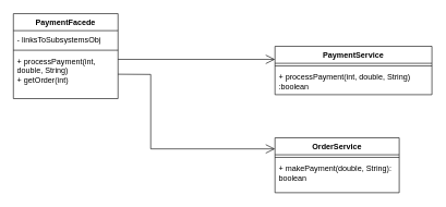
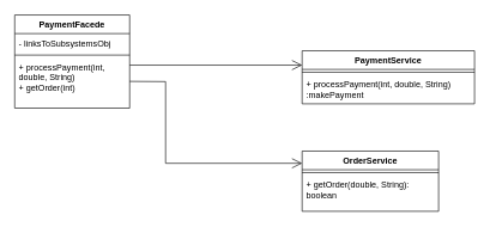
  <mxCell id="0" />
  <mxCell id="1" parent="0" />
  <mxCell id="2" value="PaymentFacede" style="swimlane;fontStyle=1;align=center;verticalAlign=top;childLayout=stackLayout;horizontal=1;startSize=26;horizontalStack=0;resizeParent=1;resizeParentMax=0;resizeLast=0;collapsible=1;marginBottom=0;whiteSpace=wrap;html=1;" parent="1" vertex="1"><mxGeometry x="20" y="20" width="160" height="130" as="geometry" /></mxCell>
  <mxCell id="3" value="- linksToSubsystemsObj" style="text;strokeColor=none;fillColor=none;align=left;verticalAlign=top;spacingLeft=4;spacingRight=4;overflow=hidden;rotatable=0;points=[[0,0.5],[1,0.5]];portConstraint=eastwest;whiteSpace=wrap;html=1;" parent="2" vertex="1"><mxGeometry y="26" width="160" height="26" as="geometry" /></mxCell>
  <mxCell id="4" value="" style="line;strokeWidth=1;fillColor=none;align=left;verticalAlign=middle;spacingTop=-1;spacingLeft=3;spacingRight=3;rotatable=0;labelPosition=right;points=[];portConstraint=eastwest;strokeColor=inherit;" parent="2" vertex="1"><mxGeometry y="52" width="160" height="8" as="geometry" /></mxCell>
  <mxCell id="5" value="+ processPayment(int, double, String)&lt;div&gt;+ getOrder(int)&lt;/div&gt;" style="text;strokeColor=none;fillColor=none;align=left;verticalAlign=top;spacingLeft=4;spacingRight=4;overflow=hidden;rotatable=0;points=[[0,0.5],[1,0.5]];portConstraint=eastwest;whiteSpace=wrap;html=1;" parent="2" vertex="1"><mxGeometry y="60" width="160" height="70" as="geometry" /></mxCell>
  <mxCell id="6" value="PaymentService" style="swimlane;fontStyle=1;align=center;verticalAlign=top;childLayout=stackLayout;horizontal=1;startSize=26;horizontalStack=0;resizeParent=1;resizeParentMax=0;resizeLast=0;collapsible=1;marginBottom=0;whiteSpace=wrap;html=1;" parent="1" vertex="1"><mxGeometry x="420" y="70" width="240" height="74" as="geometry" /></mxCell>
  <mxCell id="7" value="" style="line;strokeWidth=1;fillColor=none;align=left;verticalAlign=middle;spacingTop=-1;spacingLeft=3;spacingRight=3;rotatable=0;labelPosition=right;points=[];portConstraint=eastwest;strokeColor=inherit;" parent="6" vertex="1"><mxGeometry y="26" width="240" height="8" as="geometry" /></mxCell>
- <mxCell id="8" value="+ processPayment(int, double, String) :boolean" style="text;strokeColor=none;fillColor=none;align=left;verticalAlign=top;spacingLeft=4;spacingRight=4;overflow=hidden;rotatable=0;points=[[0,0.5],[1,0.5]];portConstraint=eastwest;whiteSpace=wrap;html=1;" parent="6" vertex="1"><mxGeometry y="34" width="240" height="40" as="geometry" /></mxCell>
+ <mxCell id="8" value="+ processPayment(int, double, String) :makePayment" style="text;strokeColor=none;fillColor=none;align=left;verticalAlign=top;spacingLeft=4;spacingRight=4;overflow=hidden;rotatable=0;points=[[0,0.5],[1,0.5]];portConstraint=eastwest;whiteSpace=wrap;html=1;" parent="6" vertex="1"><mxGeometry y="34" width="240" height="40" as="geometry" /></mxCell>
  <mxCell id="9" value="OrderService" style="swimlane;fontStyle=1;align=center;verticalAlign=top;childLayout=stackLayout;horizontal=1;startSize=26;horizontalStack=0;resizeParent=1;resizeParentMax=0;resizeLast=0;collapsible=1;marginBottom=0;whiteSpace=wrap;html=1;" parent="1" vertex="1"><mxGeometry x="420" y="210" width="190" height="84" as="geometry" /></mxCell>
  <mxCell id="10" value="" style="line;strokeWidth=1;fillColor=none;align=left;verticalAlign=middle;spacingTop=-1;spacingLeft=3;spacingRight=3;rotatable=0;labelPosition=right;points=[];portConstraint=eastwest;strokeColor=inherit;" parent="9" vertex="1"><mxGeometry y="26" width="190" height="8" as="geometry" /></mxCell>
- <mxCell id="11" value="+ makePayment(double, String): boolean" style="text;strokeColor=none;fillColor=none;align=left;verticalAlign=top;spacingLeft=4;spacingRight=4;overflow=hidden;rotatable=0;points=[[0,0.5],[1,0.5]];portConstraint=eastwest;whiteSpace=wrap;html=1;" parent="9" vertex="1"><mxGeometry y="34" width="190" height="50" as="geometry" /></mxCell>
+ <mxCell id="11" value="+ getOrder(double, String): boolean" style="text;strokeColor=none;fillColor=none;align=left;verticalAlign=top;spacingLeft=4;spacingRight=4;overflow=hidden;rotatable=0;points=[[0,0.5],[1,0.5]];portConstraint=eastwest;whiteSpace=wrap;html=1;" parent="9" vertex="1"><mxGeometry y="34" width="190" height="50" as="geometry" /></mxCell>
  <mxCell id="12" value="" style="endArrow=open;endFill=1;endSize=12;html=1;rounded=0;" parent="1" edge="1"><mxGeometry width="160" relative="1" as="geometry"><mxPoint x="180" y="90" as="sourcePoint" /><mxPoint x="420" y="90" as="targetPoint" /></mxGeometry></mxCell>
  <mxCell id="13" value="" style="endArrow=open;endFill=1;endSize=12;html=1;rounded=0;" parent="1" edge="1"><mxGeometry width="160" relative="1" as="geometry"><mxPoint x="180" y="112.69" as="sourcePoint" /><mxPoint x="420" y="227" as="targetPoint" /><Array as="points"><mxPoint x="230" y="113" /><mxPoint x="230" y="227" /></Array></mxGeometry></mxCell>
